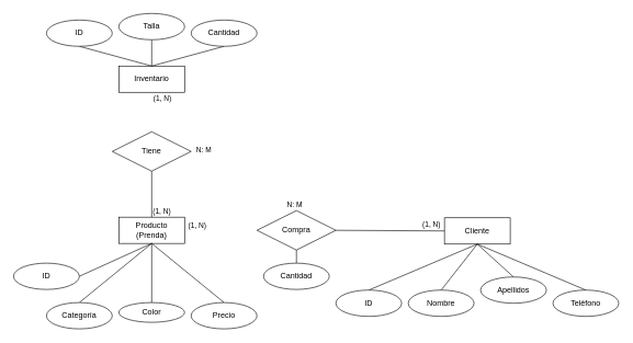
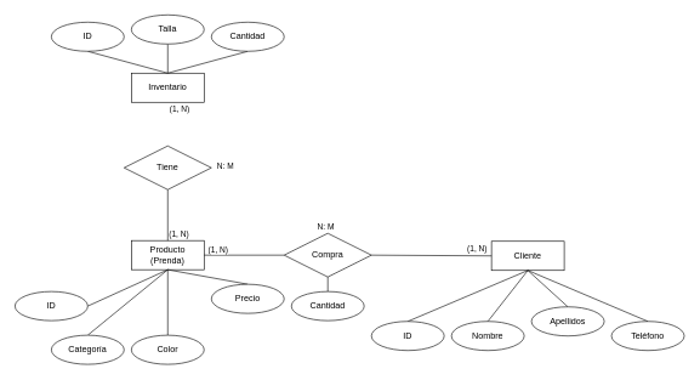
  <mxCell id="0" />
  <mxCell id="1" parent="0" />
  <mxCell id="2" style="edgeStyle=none;shape=connector;rounded=0;orthogonalLoop=1;jettySize=auto;html=1;exitX=0.5;exitY=1;exitDx=0;exitDy=0;strokeColor=default;align=center;verticalAlign=middle;fontFamily=Helvetica;fontSize=11;fontColor=default;labelBackgroundColor=default;endArrow=none;endFill=0;" parent="1" source="3" edge="1"><mxGeometry relative="1" as="geometry"><mxPoint x="230" y="100" as="targetPoint" /></mxGeometry></mxCell>
  <mxCell id="3" value="Talla" style="ellipse;whiteSpace=wrap;html=1;align=center;" parent="1" vertex="1"><mxGeometry x="180" y="20" width="100" height="40" as="geometry" /></mxCell>
  <mxCell id="4" value="Producto (Prenda)" style="whiteSpace=wrap;html=1;align=center;" parent="1" vertex="1"><mxGeometry x="180" y="330" width="100" height="40" as="geometry" /></mxCell>
  <mxCell id="5" style="edgeStyle=none;shape=connector;rounded=0;orthogonalLoop=1;jettySize=auto;html=1;exitX=0.5;exitY=1;exitDx=0;exitDy=0;strokeColor=default;align=center;verticalAlign=middle;fontFamily=Helvetica;fontSize=11;fontColor=default;labelBackgroundColor=default;endArrow=none;endFill=0;" parent="1" source="6" target="4" edge="1"><mxGeometry relative="1" as="geometry" /></mxCell>
  <mxCell id="6" value="Tiene" style="shape=rhombus;perimeter=rhombusPerimeter;whiteSpace=wrap;html=1;align=center;" parent="1" vertex="1"><mxGeometry x="170" y="200" width="120" height="60" as="geometry" /></mxCell>
  <mxCell id="7" value="&lt;div&gt;Inventario&lt;/div&gt;" style="whiteSpace=wrap;html=1;align=center;" parent="1" vertex="1"><mxGeometry x="180" y="100" width="100" height="40" as="geometry" /></mxCell>
  <mxCell id="8" style="edgeStyle=none;shape=connector;rounded=0;orthogonalLoop=1;jettySize=auto;html=1;exitX=0.5;exitY=1;exitDx=0;exitDy=0;entryX=0.5;entryY=0;entryDx=0;entryDy=0;strokeColor=default;align=center;verticalAlign=middle;fontFamily=Helvetica;fontSize=11;fontColor=default;labelBackgroundColor=default;endArrow=none;endFill=0;" parent="1" source="9" target="7" edge="1"><mxGeometry relative="1" as="geometry" /></mxCell>
  <mxCell id="9" value="Cantidad" style="ellipse;whiteSpace=wrap;html=1;align=center;" parent="1" vertex="1"><mxGeometry x="290" y="30" width="100" height="40" as="geometry" /></mxCell>
  <mxCell id="10" style="edgeStyle=none;shape=connector;rounded=0;orthogonalLoop=1;jettySize=auto;html=1;exitX=0.5;exitY=1;exitDx=0;exitDy=0;entryX=0.5;entryY=0;entryDx=0;entryDy=0;strokeColor=default;align=center;verticalAlign=middle;fontFamily=Helvetica;fontSize=11;fontColor=default;labelBackgroundColor=default;endArrow=none;endFill=0;" parent="1" source="11" target="7" edge="1"><mxGeometry relative="1" as="geometry" /></mxCell>
  <mxCell id="11" value="&lt;div&gt;ID&lt;/div&gt;" style="ellipse;whiteSpace=wrap;html=1;align=center;" parent="1" vertex="1"><mxGeometry x="70" y="30" width="100" height="40" as="geometry" /></mxCell>
  <mxCell id="12" style="edgeStyle=none;shape=connector;rounded=0;orthogonalLoop=1;jettySize=auto;html=1;exitX=1;exitY=0.5;exitDx=0;exitDy=0;entryX=0.5;entryY=1;entryDx=0;entryDy=0;strokeColor=default;align=center;verticalAlign=middle;fontFamily=Helvetica;fontSize=11;fontColor=default;labelBackgroundColor=default;endArrow=none;endFill=0;" parent="1" source="13" target="4" edge="1"><mxGeometry relative="1" as="geometry" /></mxCell>
  <mxCell id="13" value="&lt;div&gt;ID&lt;/div&gt;" style="ellipse;whiteSpace=wrap;html=1;align=center;" parent="1" vertex="1"><mxGeometry x="20" y="400" width="100" height="40" as="geometry" /></mxCell>
  <mxCell id="14" style="edgeStyle=none;shape=connector;rounded=0;orthogonalLoop=1;jettySize=auto;html=1;exitX=0.5;exitY=0;exitDx=0;exitDy=0;strokeColor=default;align=center;verticalAlign=middle;fontFamily=Helvetica;fontSize=11;fontColor=default;labelBackgroundColor=default;endArrow=none;endFill=0;" parent="1" source="15" edge="1"><mxGeometry relative="1" as="geometry"><mxPoint x="230" y="370" as="targetPoint" /></mxGeometry></mxCell>
  <mxCell id="15" value="Categoría" style="ellipse;whiteSpace=wrap;html=1;align=center;" parent="1" vertex="1"><mxGeometry x="70" y="460" width="100" height="40" as="geometry" /></mxCell>
  <mxCell id="16" style="edgeStyle=none;shape=connector;rounded=0;orthogonalLoop=1;jettySize=auto;html=1;exitX=0.5;exitY=0;exitDx=0;exitDy=0;strokeColor=default;align=center;verticalAlign=middle;fontFamily=Helvetica;fontSize=11;fontColor=default;labelBackgroundColor=default;endArrow=none;endFill=0;" parent="1" source="17" edge="1"><mxGeometry relative="1" as="geometry"><mxPoint x="230" y="370" as="targetPoint" /></mxGeometry></mxCell>
- <mxCell id="17" value="Color" style="ellipse;whiteSpace=wrap;html=1;align=center;" parent="1" vertex="1"><mxGeometry x="180" y="460" width="100" height="30" as="geometry" /></mxCell>
+ <mxCell id="17" value="Color" style="ellipse;whiteSpace=wrap;html=1;align=center;" parent="1" vertex="1"><mxGeometry x="180" y="460" width="100" height="40" as="geometry" /></mxCell>
  <mxCell id="18" style="edgeStyle=none;shape=connector;rounded=0;orthogonalLoop=1;jettySize=auto;html=1;exitX=0.5;exitY=0;exitDx=0;exitDy=0;entryX=0.5;entryY=1;entryDx=0;entryDy=0;strokeColor=default;align=center;verticalAlign=middle;fontFamily=Helvetica;fontSize=11;fontColor=default;labelBackgroundColor=default;endArrow=none;endFill=0;" parent="1" source="19" target="4" edge="1"><mxGeometry relative="1" as="geometry" /></mxCell>
- <mxCell id="19" value="Precio" style="ellipse;whiteSpace=wrap;html=1;align=center;" parent="1" vertex="1"><mxGeometry x="290" y="460" width="100" height="40" as="geometry" /></mxCell>
+ <mxCell id="19" value="Precio" style="ellipse;whiteSpace=wrap;html=1;align=center;" parent="1" vertex="1"><mxGeometry x="290" y="390" width="100" height="40" as="geometry" /></mxCell>
  <mxCell id="20" value="&lt;div&gt;Cliente&lt;/div&gt;" style="whiteSpace=wrap;html=1;align=center;" parent="1" vertex="1"><mxGeometry x="675" y="331" width="100" height="40" as="geometry" /></mxCell>
  <mxCell id="21" style="edgeStyle=none;shape=connector;rounded=0;orthogonalLoop=1;jettySize=auto;html=1;exitX=1;exitY=0.5;exitDx=0;exitDy=0;entryX=0;entryY=0.5;entryDx=0;entryDy=0;strokeColor=default;align=center;verticalAlign=middle;fontFamily=Helvetica;fontSize=11;fontColor=default;labelBackgroundColor=default;endArrow=none;endFill=0;" parent="1" source="24" target="20" edge="1"><mxGeometry relative="1" as="geometry" /></mxCell>
+ <mxCell id="22" style="rounded=0;orthogonalLoop=1;jettySize=auto;html=1;exitX=0;exitY=0.5;exitDx=0;exitDy=0;endArrow=none;endFill=0;" edge="1" parent="1" source="24" target="4"><mxGeometry relative="1" as="geometry" /></mxCell>
  <mxCell id="23" style="edgeStyle=none;shape=connector;rounded=0;orthogonalLoop=1;jettySize=auto;html=1;exitX=0.5;exitY=1;exitDx=0;exitDy=0;entryX=0.5;entryY=0;entryDx=0;entryDy=0;strokeColor=default;align=center;verticalAlign=middle;fontFamily=Helvetica;fontSize=11;fontColor=default;labelBackgroundColor=default;endArrow=none;endFill=0;" edge="1" parent="1" source="24" target="39"><mxGeometry relative="1" as="geometry" /></mxCell>
  <mxCell id="24" value="Compra" style="shape=rhombus;perimeter=rhombusPerimeter;whiteSpace=wrap;html=1;align=center;" parent="1" vertex="1"><mxGeometry x="390" y="320" width="120" height="60" as="geometry" /></mxCell>
  <mxCell id="25" style="edgeStyle=none;shape=connector;rounded=0;orthogonalLoop=1;jettySize=auto;html=1;exitX=0.5;exitY=0;exitDx=0;exitDy=0;entryX=0.5;entryY=1;entryDx=0;entryDy=0;strokeColor=default;align=center;verticalAlign=middle;fontFamily=Helvetica;fontSize=11;fontColor=default;labelBackgroundColor=default;endArrow=none;endFill=0;" parent="1" source="26" target="20" edge="1"><mxGeometry relative="1" as="geometry" /></mxCell>
  <mxCell id="26" value="&lt;div&gt;ID&lt;/div&gt;" style="ellipse;whiteSpace=wrap;html=1;align=center;" parent="1" vertex="1"><mxGeometry x="510" y="441" width="100" height="40" as="geometry" /></mxCell>
  <mxCell id="27" style="edgeStyle=none;shape=connector;rounded=0;orthogonalLoop=1;jettySize=auto;html=1;exitX=0.5;exitY=0;exitDx=0;exitDy=0;entryX=0.5;entryY=1;entryDx=0;entryDy=0;strokeColor=default;align=center;verticalAlign=middle;fontFamily=Helvetica;fontSize=11;fontColor=default;labelBackgroundColor=default;endArrow=none;endFill=0;" parent="1" source="28" target="20" edge="1"><mxGeometry relative="1" as="geometry" /></mxCell>
  <mxCell id="28" value="Nombre" style="ellipse;whiteSpace=wrap;html=1;align=center;" parent="1" vertex="1"><mxGeometry x="620" y="441" width="100" height="40" as="geometry" /></mxCell>
  <mxCell id="29" style="edgeStyle=none;shape=connector;rounded=0;orthogonalLoop=1;jettySize=auto;html=1;exitX=0.5;exitY=0;exitDx=0;exitDy=0;strokeColor=default;align=center;verticalAlign=middle;fontFamily=Helvetica;fontSize=11;fontColor=default;labelBackgroundColor=default;endArrow=none;endFill=0;" parent="1" source="30" edge="1"><mxGeometry relative="1" as="geometry"><mxPoint x="725" y="371" as="targetPoint" /></mxGeometry></mxCell>
  <mxCell id="30" value="Apellidos" style="ellipse;whiteSpace=wrap;html=1;align=center;" parent="1" vertex="1"><mxGeometry x="730" y="421" width="100" height="40" as="geometry" /></mxCell>
  <mxCell id="31" style="edgeStyle=none;shape=connector;rounded=0;orthogonalLoop=1;jettySize=auto;html=1;exitX=0.5;exitY=0;exitDx=0;exitDy=0;strokeColor=default;align=center;verticalAlign=middle;fontFamily=Helvetica;fontSize=11;fontColor=default;labelBackgroundColor=default;endArrow=none;endFill=0;" parent="1" source="32" edge="1"><mxGeometry relative="1" as="geometry"><mxPoint x="725" y="371" as="targetPoint" /></mxGeometry></mxCell>
  <mxCell id="32" value="Teléfono" style="ellipse;whiteSpace=wrap;html=1;align=center;" parent="1" vertex="1"><mxGeometry x="840" y="441" width="100" height="40" as="geometry" /></mxCell>
  <mxCell id="33" value="(1, N)" style="text;strokeColor=none;fillColor=none;spacingLeft=4;spacingRight=4;overflow=hidden;rotatable=0;points=[[0,0.5],[1,0.5]];portConstraint=eastwest;fontSize=11;whiteSpace=wrap;html=1;fontFamily=Helvetica;fontColor=default;labelBackgroundColor=default;" parent="1" vertex="1"><mxGeometry x="280" y="330" width="40" height="30" as="geometry" /></mxCell>
  <mxCell id="34" value="(1, N)" style="text;strokeColor=none;fillColor=none;spacingLeft=4;spacingRight=4;overflow=hidden;rotatable=0;points=[[0,0.5],[1,0.5]];portConstraint=eastwest;fontSize=11;whiteSpace=wrap;html=1;fontFamily=Helvetica;fontColor=default;labelBackgroundColor=default;" parent="1" vertex="1"><mxGeometry x="227" y="136" width="40" height="30" as="geometry" /></mxCell>
  <mxCell id="35" value="(1, N)" style="text;strokeColor=none;fillColor=none;spacingLeft=4;spacingRight=4;overflow=hidden;rotatable=0;points=[[0,0.5],[1,0.5]];portConstraint=eastwest;fontSize=11;whiteSpace=wrap;html=1;fontFamily=Helvetica;fontColor=default;labelBackgroundColor=default;" parent="1" vertex="1"><mxGeometry x="226" y="309" width="40" height="30" as="geometry" /></mxCell>
  <mxCell id="36" value="N: M" style="text;strokeColor=none;fillColor=none;spacingLeft=4;spacingRight=4;overflow=hidden;rotatable=0;points=[[0,0.5],[1,0.5]];portConstraint=eastwest;fontSize=11;whiteSpace=wrap;html=1;fontFamily=Helvetica;fontColor=default;labelBackgroundColor=default;" parent="1" vertex="1"><mxGeometry x="292" y="215" width="40" height="30" as="geometry" /></mxCell>
  <mxCell id="37" value="(1, N)" style="text;strokeColor=none;fillColor=none;spacingLeft=4;spacingRight=4;overflow=hidden;rotatable=0;points=[[0,0.5],[1,0.5]];portConstraint=eastwest;fontSize=11;whiteSpace=wrap;html=1;fontFamily=Helvetica;fontColor=default;labelBackgroundColor=default;" vertex="1" parent="1"><mxGeometry x="636" y="329" width="40" height="30" as="geometry" /></mxCell>
  <mxCell id="38" value="N: M" style="text;strokeColor=none;fillColor=none;spacingLeft=4;spacingRight=4;overflow=hidden;rotatable=0;points=[[0,0.5],[1,0.5]];portConstraint=eastwest;fontSize=11;whiteSpace=wrap;html=1;fontFamily=Helvetica;fontColor=default;labelBackgroundColor=default;" vertex="1" parent="1"><mxGeometry x="430" y="299" width="40" height="30" as="geometry" /></mxCell>
  <mxCell id="39" value="Cantidad" style="ellipse;whiteSpace=wrap;html=1;align=center;" vertex="1" parent="1"><mxGeometry x="400" y="400" width="100" height="40" as="geometry" /></mxCell>
